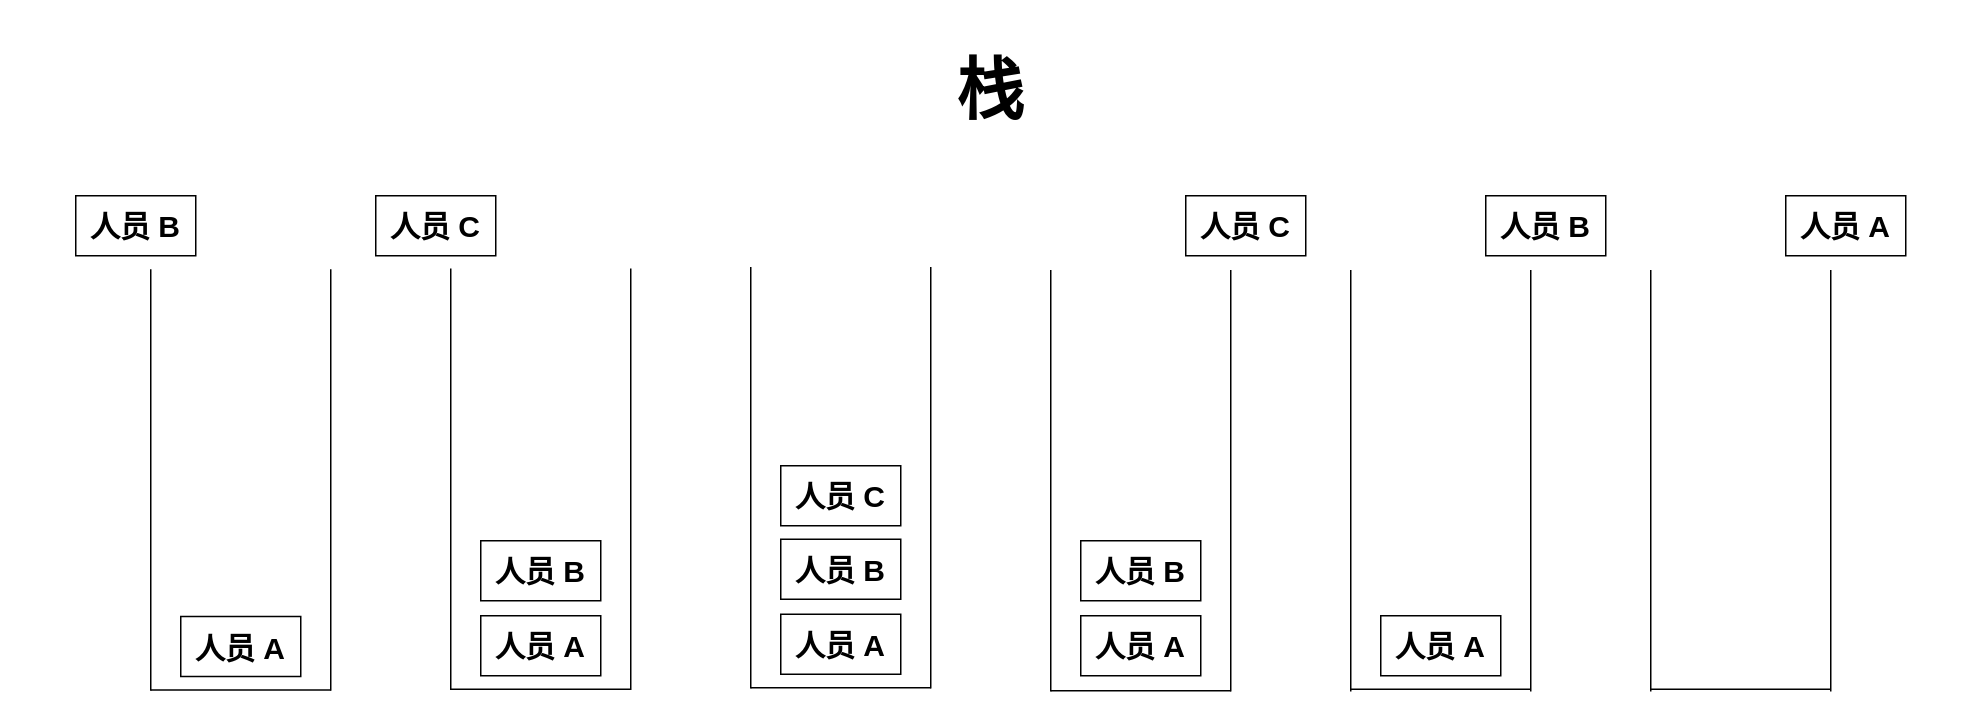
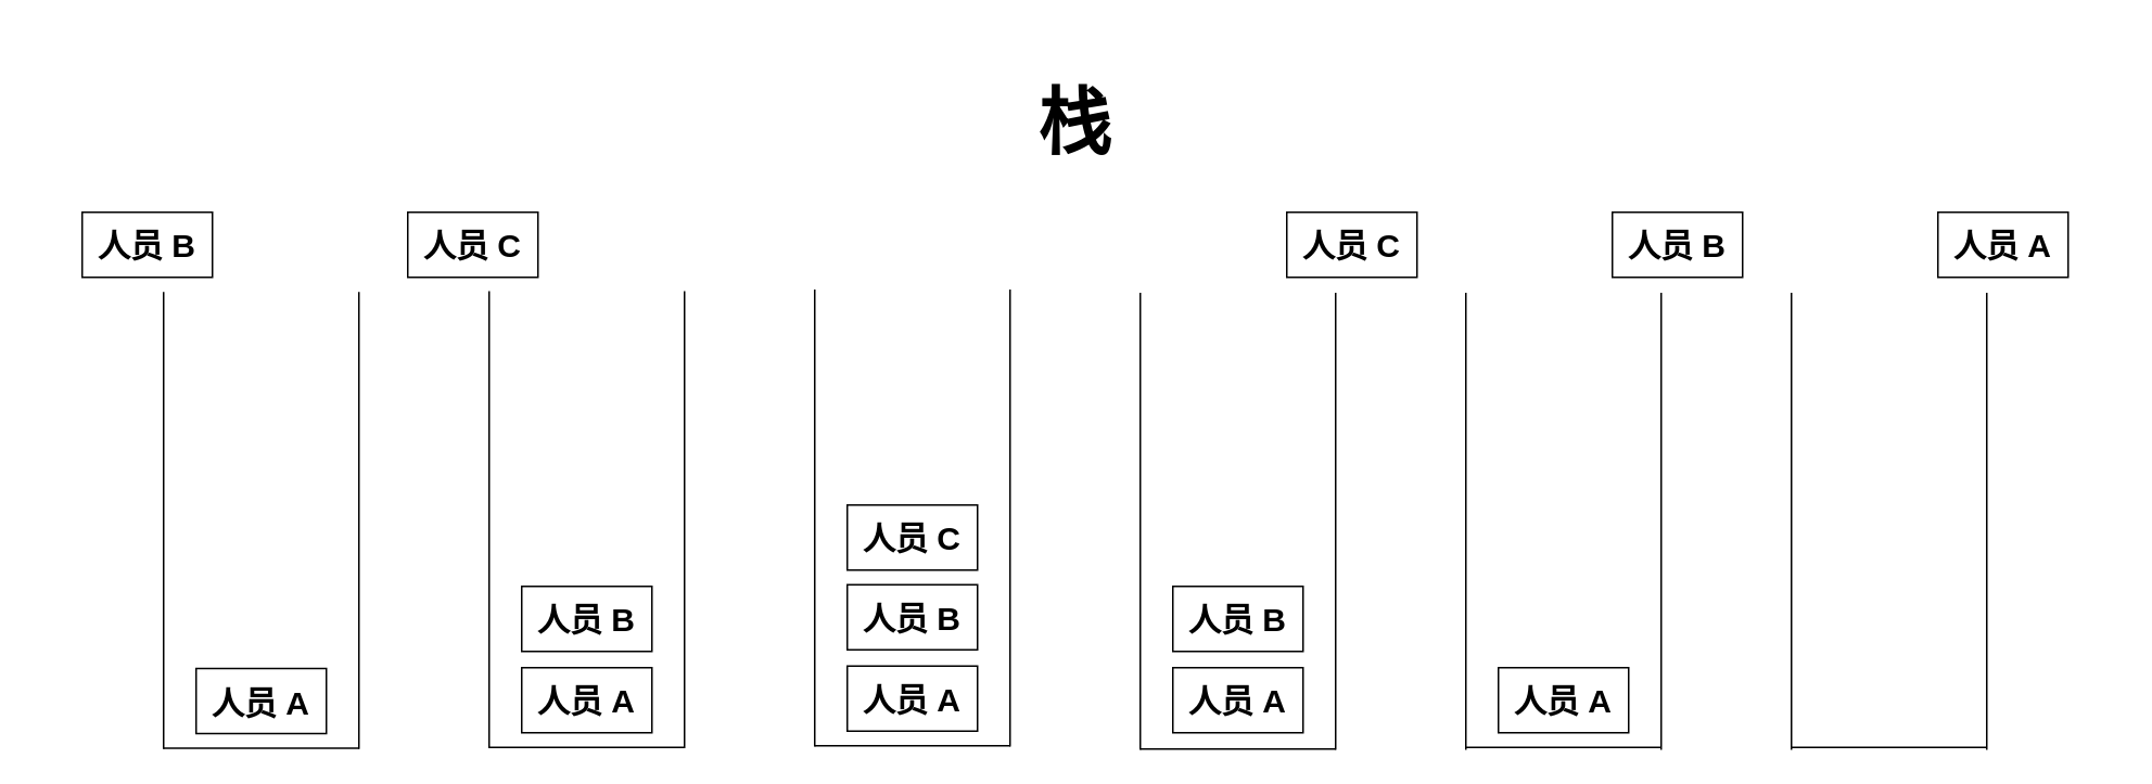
  <mxCell id="0" />
  <mxCell id="1" parent="0" />
  <mxCell id="2" value="" style="shape=partialRectangle;whiteSpace=wrap;html=1;top=0;bottom=0;fillColor=none;fontStyle=1;fontSize=20;" vertex="1" parent="1"><mxGeometry x="700" y="180" width="120" height="280" as="geometry" /></mxCell>
  <mxCell id="3" value="人员 C" style="rounded=0;whiteSpace=wrap;html=1;fontStyle=1;fontSize=20;" vertex="1" parent="1"><mxGeometry x="790" y="130" width="80" height="40" as="geometry" /></mxCell>
  <mxCell id="4" value="人员 B" style="rounded=0;whiteSpace=wrap;html=1;fontStyle=1;fontSize=20;" vertex="1" parent="1"><mxGeometry x="720" y="360" width="80" height="40" as="geometry" /></mxCell>
  <mxCell id="5" value="人员 A" style="rounded=0;whiteSpace=wrap;html=1;fontStyle=1;fontSize=20;" vertex="1" parent="1"><mxGeometry x="720" y="410" width="80" height="40" as="geometry" /></mxCell>
  <mxCell id="6" value="" style="shape=partialRectangle;whiteSpace=wrap;html=1;top=0;bottom=0;fillColor=none;fontStyle=1;fontSize=20;" vertex="1" parent="1"><mxGeometry x="900" y="180" width="120" height="280" as="geometry" /></mxCell>
  <mxCell id="7" value="" style="shape=partialRectangle;whiteSpace=wrap;html=1;top=0;bottom=0;fillColor=none;fontStyle=1;fontSize=20;" vertex="1" parent="1"><mxGeometry x="1100" y="180" width="120" height="280" as="geometry" /></mxCell>
- <mxCell id="8" value="栈" style="text;html=1;strokeColor=none;fillColor=none;align=center;verticalAlign=middle;whiteSpace=wrap;rounded=0;fontSize=45;fontStyle=1" vertex="1" parent="1"><mxGeometry x="20" y="20" width="1280" height="80" as="geometry" /></mxCell>
+ <mxCell id="8" value="栈" style="text;html=1;strokeColor=none;fillColor=none;align=center;verticalAlign=middle;whiteSpace=wrap;rounded=0;fontSize=45;fontStyle=1" vertex="1" parent="1"><mxGeometry x="20" y="35" width="1280" height="80" as="geometry" /></mxCell>
  <mxCell id="9" value="" style="endArrow=none;html=1;" edge="1" parent="1"><mxGeometry width="50" height="50" relative="1" as="geometry"><mxPoint x="700" y="460" as="sourcePoint" /><mxPoint x="820" y="460" as="targetPoint" /></mxGeometry></mxCell>
  <mxCell id="10" value="" style="endArrow=none;html=1;" edge="1" parent="1"><mxGeometry width="50" height="50" relative="1" as="geometry"><mxPoint x="1100" y="459" as="sourcePoint" /><mxPoint x="1220" y="459" as="targetPoint" /></mxGeometry></mxCell>
  <mxCell id="11" value="" style="endArrow=none;html=1;" edge="1" parent="1"><mxGeometry width="50" height="50" relative="1" as="geometry"><mxPoint x="900" y="459" as="sourcePoint" /><mxPoint x="1020" y="459" as="targetPoint" /></mxGeometry></mxCell>
  <mxCell id="12" value="人员 B" style="rounded=0;whiteSpace=wrap;html=1;fontStyle=1;fontSize=20;" vertex="1" parent="1"><mxGeometry x="990" y="130" width="80" height="40" as="geometry" /></mxCell>
  <mxCell id="13" value="人员 A" style="rounded=0;whiteSpace=wrap;html=1;fontStyle=1;fontSize=20;" vertex="1" parent="1"><mxGeometry x="920" y="410" width="80" height="40" as="geometry" /></mxCell>
  <mxCell id="14" value="人员 A" style="rounded=0;whiteSpace=wrap;html=1;fontStyle=1;fontSize=20;" vertex="1" parent="1"><mxGeometry x="1190" y="130" width="80" height="40" as="geometry" /></mxCell>
  <mxCell id="15" value="" style="shape=partialRectangle;whiteSpace=wrap;html=1;top=0;bottom=0;fillColor=none;fontStyle=1;fontSize=20;" vertex="1" parent="1"><mxGeometry x="300" y="179" width="120" height="280" as="geometry" /></mxCell>
  <mxCell id="16" value="人员 B" style="rounded=0;whiteSpace=wrap;html=1;fontStyle=1;fontSize=20;" vertex="1" parent="1"><mxGeometry x="50" y="130" width="80" height="40" as="geometry" /></mxCell>
  <mxCell id="17" value="人员 A" style="rounded=0;whiteSpace=wrap;html=1;fontStyle=1;fontSize=20;" vertex="1" parent="1"><mxGeometry x="320" y="410" width="80" height="40" as="geometry" /></mxCell>
  <mxCell id="18" value="" style="endArrow=none;html=1;" edge="1" parent="1"><mxGeometry width="50" height="50" relative="1" as="geometry"><mxPoint x="300" y="459" as="sourcePoint" /><mxPoint x="420" y="459" as="targetPoint" /></mxGeometry></mxCell>
  <mxCell id="19" value="" style="shape=partialRectangle;whiteSpace=wrap;html=1;top=0;bottom=0;fillColor=none;fontStyle=1;fontSize=20;" vertex="1" parent="1"><mxGeometry x="100" y="179.5" width="120" height="280" as="geometry" /></mxCell>
  <mxCell id="20" value="人员 A" style="rounded=0;whiteSpace=wrap;html=1;fontStyle=1;fontSize=20;" vertex="1" parent="1"><mxGeometry x="120" y="410.5" width="80" height="40" as="geometry" /></mxCell>
  <mxCell id="21" value="" style="endArrow=none;html=1;" edge="1" parent="1"><mxGeometry width="50" height="50" relative="1" as="geometry"><mxPoint x="100" y="459.5" as="sourcePoint" /><mxPoint x="220" y="459.5" as="targetPoint" /></mxGeometry></mxCell>
  <mxCell id="22" value="人员 B" style="rounded=0;whiteSpace=wrap;html=1;fontStyle=1;fontSize=20;" vertex="1" parent="1"><mxGeometry x="320" y="360" width="80" height="40" as="geometry" /></mxCell>
  <mxCell id="23" value="人员 C" style="rounded=0;whiteSpace=wrap;html=1;fontStyle=1;fontSize=20;" vertex="1" parent="1"><mxGeometry x="250" y="130" width="80" height="40" as="geometry" /></mxCell>
  <mxCell id="24" value="" style="shape=partialRectangle;whiteSpace=wrap;html=1;top=0;bottom=0;fillColor=none;fontStyle=1;fontSize=20;" vertex="1" parent="1"><mxGeometry x="500" y="178" width="120" height="280" as="geometry" /></mxCell>
  <mxCell id="25" value="人员 A" style="rounded=0;whiteSpace=wrap;html=1;fontStyle=1;fontSize=20;" vertex="1" parent="1"><mxGeometry x="520" y="409" width="80" height="40" as="geometry" /></mxCell>
  <mxCell id="26" value="" style="endArrow=none;html=1;" edge="1" parent="1"><mxGeometry width="50" height="50" relative="1" as="geometry"><mxPoint x="500" y="458" as="sourcePoint" /><mxPoint x="620" y="458" as="targetPoint" /></mxGeometry></mxCell>
  <mxCell id="27" value="人员 B" style="rounded=0;whiteSpace=wrap;html=1;fontStyle=1;fontSize=20;" vertex="1" parent="1"><mxGeometry x="520" y="359" width="80" height="40" as="geometry" /></mxCell>
  <mxCell id="28" value="人员 C" style="rounded=0;whiteSpace=wrap;html=1;fontStyle=1;fontSize=20;" vertex="1" parent="1"><mxGeometry x="520" y="310" width="80" height="40" as="geometry" /></mxCell>
